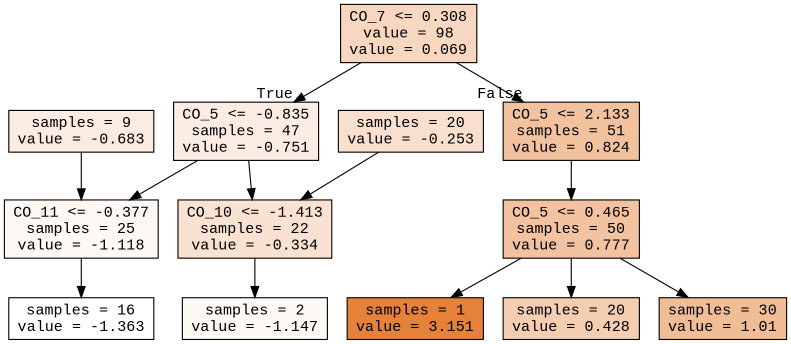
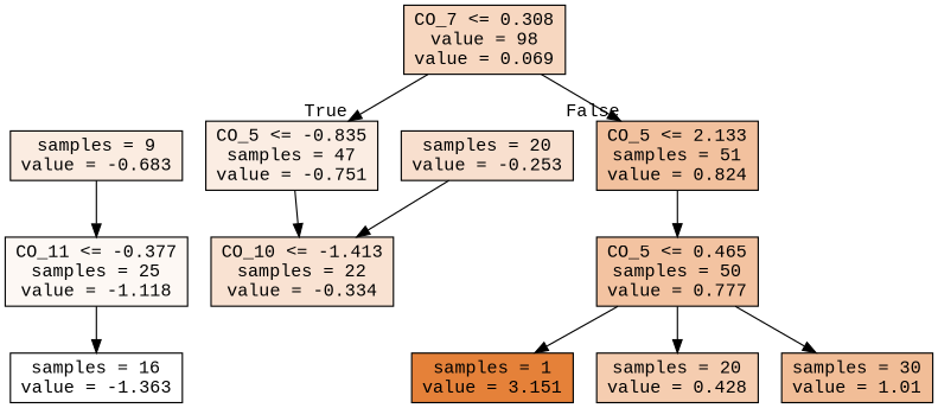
  digraph {
    fontname="Liberation Mono"
    node [color=black fontname="Liberation Mono" shape=box style=filled]
    edge [fontname="Liberation Mono"]
    n1 [fillcolor="#e5813951" label="СО_7 <= 0.308\nvalue = 98\nvalue = 0.069"]
    n2 [fillcolor="#e5813923" label="СО_5 <= -0.835\nsamples = 47\nvalue = -0.751"]
    n3 [fillcolor="#e581397c" label="СО_5 <= 2.133\nsamples = 51\nvalue = 0.824"]
    n4 [fillcolor="#e581390e" label="СО_11 <= -0.377\nsamples = 25\nvalue = -1.118"]
    n5 [fillcolor="#e581393a" label="СО_10 <= -1.413\nsamples = 22\nvalue = -0.334"]
    n6 [fillcolor="#e5813979" label="СО_5 <= 0.465\nsamples = 50\nvalue = 0.777"]
    n7 [fillcolor="#e5813900" label="samples = 16\nvalue = -1.363"]
-   n8 [fillcolor="#e581390c" label="samples = 2\nvalue = -1.147"]
    n9 [fillcolor="#e5813926" label="samples = 9\nvalue = -0.683"]
    n10 [fillcolor="#e581393f" label="samples = 20\nvalue = -0.253"]
    n11 [fillcolor="#e58139ff" label="samples = 1\nvalue = 3.151"]
    n12 [fillcolor="#e5813965" label="samples = 20\nvalue = 0.428"]
    n13 [fillcolor="#e5813986" label="samples = 30\nvalue = 1.01"]
    n1 -> n2 [headlabel=True labelangle=45 labeldistance=2.5]
    n1 -> n3 [headlabel=False labelangle=-45 labeldistance=2.5]
-   n2 -> n4
    n2 -> n5
    n3 -> n6
    n4 -> n7
-   n5 -> n8
    n6 -> n11
    n6 -> n12
    n6 -> n13
    n9 -> n4
    n10 -> n5
  }
